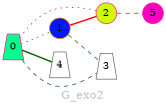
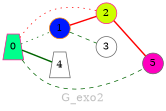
  graph {
    fontcolor=grey
    fontsize=16
    label=G_exo2
    rankdir=LR
    node [color=gray40 fillcolor="#ffffff" fixedsize=true fontsize=14 shape=trapezium style=filled]
    edge [arrowsize=0.7 color=darkgreen fontcolor=grey fontsize=12 style=dashed]
    0 [color=deeppink fillcolor="#00ff8c" width=0.4]
    1 [color=darkorange fillcolor="#0018ff" shape=circle width=0.4]
    2 [color=deeppink fillcolor="#cdff00" shape=circle width=0.4]
    4 [width=0.4]
-   5 [color=deeppink fillcolor="#ff00bf" shape=circle width=0.4]
-   3 [width=0.4]
+   5 [fillcolor="#ff00bf" shape=circle width=0.4]
+   3 [shape=circle width=0.4]
    0 -- 1 [style=dotted]
    0 -- 2 [color=red style=dotted]
    0 -- 4 [style=bold]
-   0 -- 3
+   0 -- 5
    1 -- 2 [color=red style=bold]
    1 -- 3
-   2 -- 5 [color=red]
+   2 -- 5 [color=red style=bold]
  }
